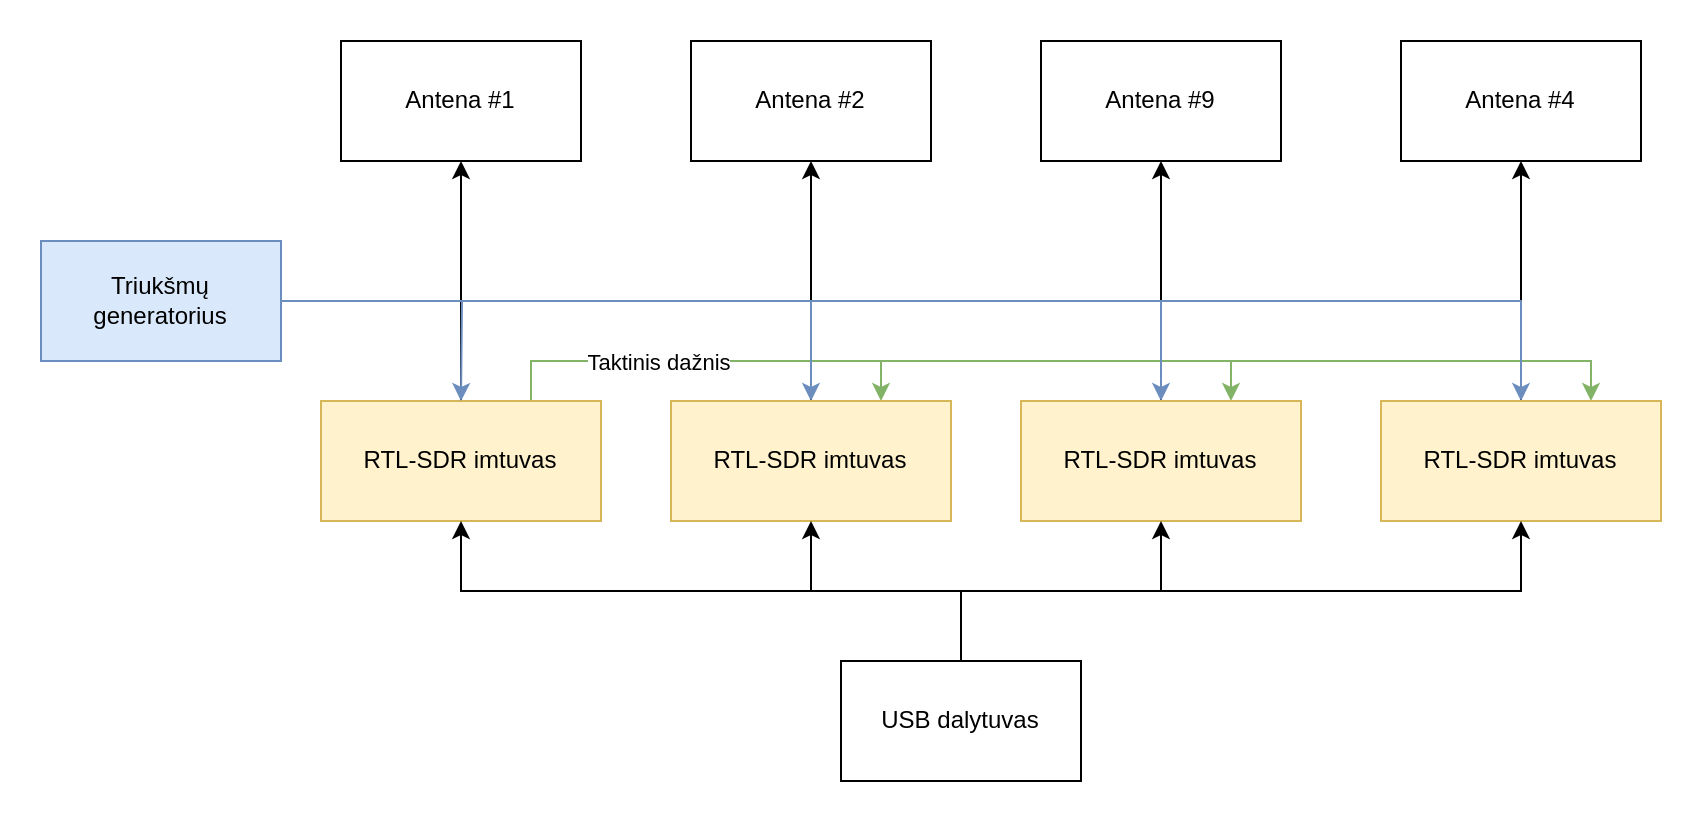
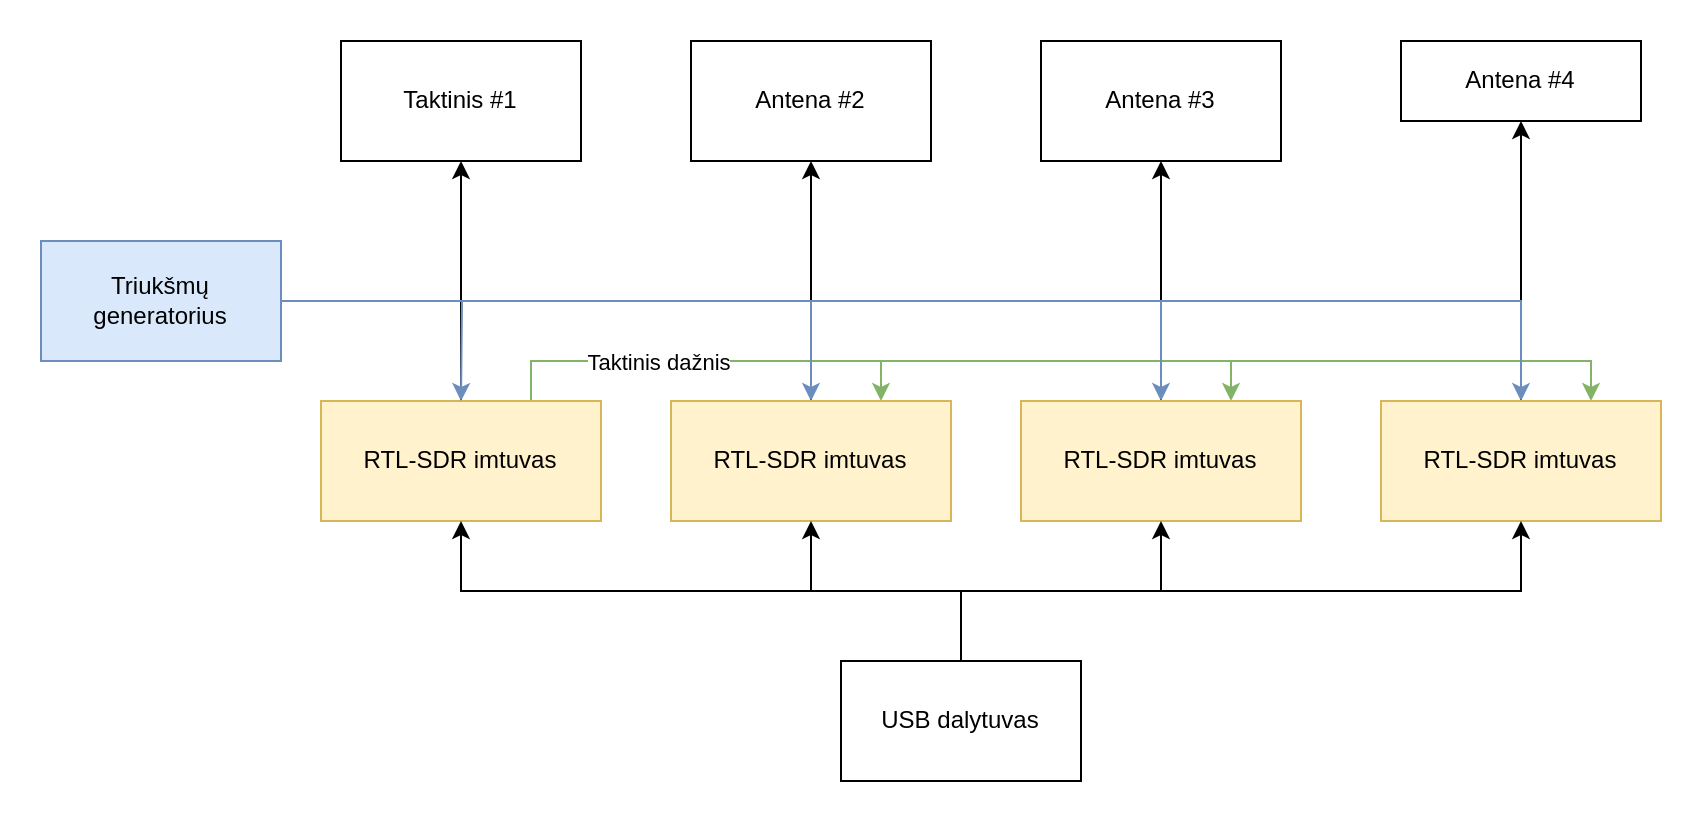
  <mxCell id="0" />
  <mxCell id="1" parent="0" />
  <mxCell id="2" style="edgeStyle=orthogonalEdgeStyle;rounded=0;orthogonalLoop=1;jettySize=auto;html=1;exitX=0.5;exitY=0;exitDx=0;exitDy=0;entryX=0.5;entryY=1;entryDx=0;entryDy=0;" edge="1" parent="1" source="14" target="25"><mxGeometry relative="1" as="geometry" /></mxCell>
  <mxCell id="3" style="edgeStyle=orthogonalEdgeStyle;rounded=0;orthogonalLoop=1;jettySize=auto;html=1;exitX=0.5;exitY=0;exitDx=0;exitDy=0;entryX=0.5;entryY=1;entryDx=0;entryDy=0;" edge="1" parent="1" source="15" target="26"><mxGeometry relative="1" as="geometry" /></mxCell>
  <mxCell id="4" style="edgeStyle=orthogonalEdgeStyle;rounded=0;orthogonalLoop=1;jettySize=auto;html=1;exitX=0.5;exitY=0;exitDx=0;exitDy=0;entryX=0.5;entryY=1;entryDx=0;entryDy=0;" edge="1" parent="1" source="16" target="27"><mxGeometry relative="1" as="geometry" /></mxCell>
  <mxCell id="5" style="edgeStyle=orthogonalEdgeStyle;rounded=0;orthogonalLoop=1;jettySize=auto;html=1;exitX=0.75;exitY=0;exitDx=0;exitDy=0;entryX=0.75;entryY=0;entryDx=0;entryDy=0;fillColor=#d5e8d4;strokeColor=#82b366;" edge="1" parent="1" source="13" target="14"><mxGeometry relative="1" as="geometry" /></mxCell>
  <mxCell id="6" style="edgeStyle=orthogonalEdgeStyle;rounded=0;orthogonalLoop=1;jettySize=auto;html=1;exitX=0.75;exitY=0;exitDx=0;exitDy=0;entryX=0.75;entryY=0;entryDx=0;entryDy=0;fillColor=#d5e8d4;strokeColor=#82b366;" edge="1" parent="1" source="13" target="15"><mxGeometry relative="1" as="geometry" /></mxCell>
  <mxCell id="7" style="edgeStyle=orthogonalEdgeStyle;rounded=0;orthogonalLoop=1;jettySize=auto;html=1;exitX=0.75;exitY=0;exitDx=0;exitDy=0;entryX=0.75;entryY=0;entryDx=0;entryDy=0;fillColor=#d5e8d4;strokeColor=#82b366;" edge="1" parent="1" source="13" target="16"><mxGeometry relative="1" as="geometry" /></mxCell>
  <mxCell id="8" value="Taktinis dažnis" style="edgeLabel;html=1;align=center;verticalAlign=middle;resizable=0;points=[];" vertex="1" connectable="0" parent="7"><mxGeometry x="-0.709" relative="1" as="geometry"><mxPoint as="offset" /></mxGeometry></mxCell>
  <mxCell id="9" style="edgeStyle=orthogonalEdgeStyle;rounded=0;orthogonalLoop=1;jettySize=auto;html=1;exitX=0.5;exitY=0;exitDx=0;exitDy=0;entryX=0.5;entryY=0;entryDx=0;entryDy=0;fillColor=#dae8fc;strokeColor=#6c8ebf;" edge="1" parent="1" source="13" target="14"><mxGeometry relative="1" as="geometry"><Array as="points"><mxPoint x="230" y="150" /><mxPoint x="405" y="150" /></Array></mxGeometry></mxCell>
  <mxCell id="10" style="edgeStyle=orthogonalEdgeStyle;rounded=0;orthogonalLoop=1;jettySize=auto;html=1;exitX=0.5;exitY=0;exitDx=0;exitDy=0;entryX=0.5;entryY=0;entryDx=0;entryDy=0;fillColor=#dae8fc;strokeColor=#6c8ebf;" edge="1" parent="1" source="13" target="15"><mxGeometry relative="1" as="geometry"><Array as="points"><mxPoint x="230" y="150" /><mxPoint x="580" y="150" /></Array></mxGeometry></mxCell>
  <mxCell id="11" style="edgeStyle=orthogonalEdgeStyle;rounded=0;orthogonalLoop=1;jettySize=auto;html=1;exitX=0.5;exitY=0;exitDx=0;exitDy=0;entryX=0.5;entryY=0;entryDx=0;entryDy=0;fillColor=#dae8fc;strokeColor=#6c8ebf;" edge="1" parent="1" source="13" target="16"><mxGeometry relative="1" as="geometry"><Array as="points"><mxPoint x="230" y="150" /><mxPoint x="760" y="150" /></Array></mxGeometry></mxCell>
  <mxCell id="12" style="edgeStyle=orthogonalEdgeStyle;rounded=0;orthogonalLoop=1;jettySize=auto;html=1;exitX=0.5;exitY=0;exitDx=0;exitDy=0;entryX=0.5;entryY=1;entryDx=0;entryDy=0;" edge="1" parent="1" source="13" target="24"><mxGeometry relative="1" as="geometry" /></mxCell>
  <mxCell id="13" value="RTL-SDR imtuvas" style="rounded=0;whiteSpace=wrap;html=1;fillColor=#fff2cc;strokeColor=#d6b656;" parent="1" vertex="1"><mxGeometry x="160" y="200" width="140" height="60" as="geometry" /></mxCell>
  <mxCell id="14" value="RTL-SDR imtuvas" style="rounded=0;whiteSpace=wrap;html=1;fillColor=#fff2cc;strokeColor=#d6b656;" parent="1" vertex="1"><mxGeometry x="335" y="200" width="140" height="60" as="geometry" /></mxCell>
  <mxCell id="15" value="RTL-SDR imtuvas" style="rounded=0;whiteSpace=wrap;html=1;fillColor=#fff2cc;strokeColor=#d6b656;" parent="1" vertex="1"><mxGeometry x="510" y="200" width="140" height="60" as="geometry" /></mxCell>
  <mxCell id="16" value="RTL-SDR imtuvas" style="rounded=0;whiteSpace=wrap;html=1;fillColor=#fff2cc;strokeColor=#d6b656;" parent="1" vertex="1"><mxGeometry x="690" y="200" width="140" height="60" as="geometry" /></mxCell>
  <mxCell id="17" style="edgeStyle=orthogonalEdgeStyle;rounded=0;orthogonalLoop=1;jettySize=auto;html=1;exitX=0.5;exitY=0;exitDx=0;exitDy=0;entryX=0.5;entryY=1;entryDx=0;entryDy=0;" parent="1" source="21" target="13" edge="1"><mxGeometry relative="1" as="geometry" /></mxCell>
  <mxCell id="18" style="edgeStyle=orthogonalEdgeStyle;rounded=0;orthogonalLoop=1;jettySize=auto;html=1;exitX=0.5;exitY=0;exitDx=0;exitDy=0;entryX=0.5;entryY=1;entryDx=0;entryDy=0;" edge="1" parent="1" source="21" target="14"><mxGeometry relative="1" as="geometry" /></mxCell>
  <mxCell id="19" style="edgeStyle=orthogonalEdgeStyle;rounded=0;orthogonalLoop=1;jettySize=auto;html=1;exitX=0.5;exitY=0;exitDx=0;exitDy=0;entryX=0.5;entryY=1;entryDx=0;entryDy=0;" edge="1" parent="1" source="21" target="15"><mxGeometry relative="1" as="geometry" /></mxCell>
  <mxCell id="20" style="edgeStyle=orthogonalEdgeStyle;rounded=0;orthogonalLoop=1;jettySize=auto;html=1;exitX=0.5;exitY=0;exitDx=0;exitDy=0;entryX=0.5;entryY=1;entryDx=0;entryDy=0;" edge="1" parent="1" source="21" target="16"><mxGeometry relative="1" as="geometry" /></mxCell>
  <mxCell id="21" value="USB dalytuvas" style="rounded=0;whiteSpace=wrap;html=1;" parent="1" vertex="1"><mxGeometry x="420" y="330" width="120" height="60" as="geometry" /></mxCell>
  <mxCell id="22" style="edgeStyle=orthogonalEdgeStyle;rounded=0;orthogonalLoop=1;jettySize=auto;html=1;exitX=1;exitY=0.5;exitDx=0;exitDy=0;fillColor=#dae8fc;strokeColor=#6c8ebf;" edge="1" parent="1" source="23"><mxGeometry relative="1" as="geometry"><mxPoint x="230" y="200" as="targetPoint" /></mxGeometry></mxCell>
  <mxCell id="23" value="Triukšmų generatorius" style="rounded=0;whiteSpace=wrap;html=1;fillColor=#dae8fc;strokeColor=#6c8ebf;" vertex="1" parent="1"><mxGeometry x="20" y="120" width="120" height="60" as="geometry" /></mxCell>
- <mxCell id="24" value="Antena #1" style="rounded=0;whiteSpace=wrap;html=1;" vertex="1" parent="1"><mxGeometry x="170" y="20" width="120" height="60" as="geometry" /></mxCell>
+ <mxCell id="24" value="Taktinis #1" style="rounded=0;whiteSpace=wrap;html=1;" vertex="1" parent="1"><mxGeometry x="170" y="20" width="120" height="60" as="geometry" /></mxCell>
  <mxCell id="25" value="Antena #2" style="rounded=0;whiteSpace=wrap;html=1;" vertex="1" parent="1"><mxGeometry x="345" y="20" width="120" height="60" as="geometry" /></mxCell>
- <mxCell id="26" value="Antena #9" style="rounded=0;whiteSpace=wrap;html=1;" vertex="1" parent="1"><mxGeometry x="520" y="20" width="120" height="60" as="geometry" /></mxCell>
- <mxCell id="27" value="Antena #4" style="rounded=0;whiteSpace=wrap;html=1;" vertex="1" parent="1"><mxGeometry x="700" y="20" width="120" height="60" as="geometry" /></mxCell>
+ <mxCell id="26" value="Antena #3" style="rounded=0;whiteSpace=wrap;html=1;" vertex="1" parent="1"><mxGeometry x="520" y="20" width="120" height="60" as="geometry" /></mxCell>
+ <mxCell id="27" value="Antena #4" style="rounded=0;whiteSpace=wrap;html=1;" vertex="1" parent="1"><mxGeometry x="700" y="20" width="120" height="40" as="geometry" /></mxCell>
